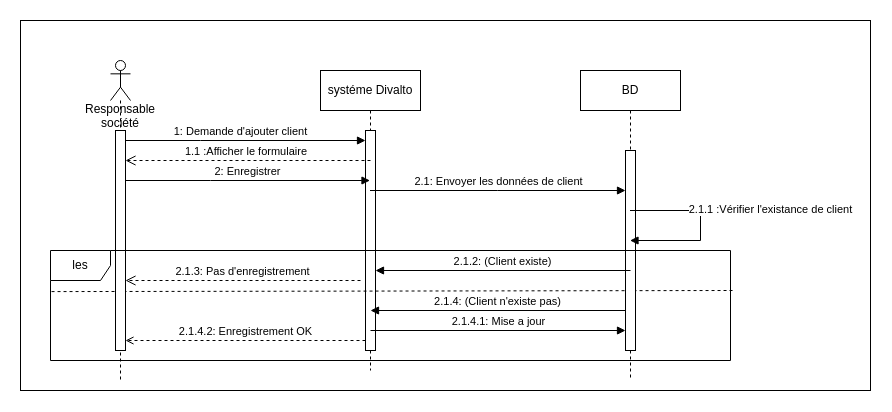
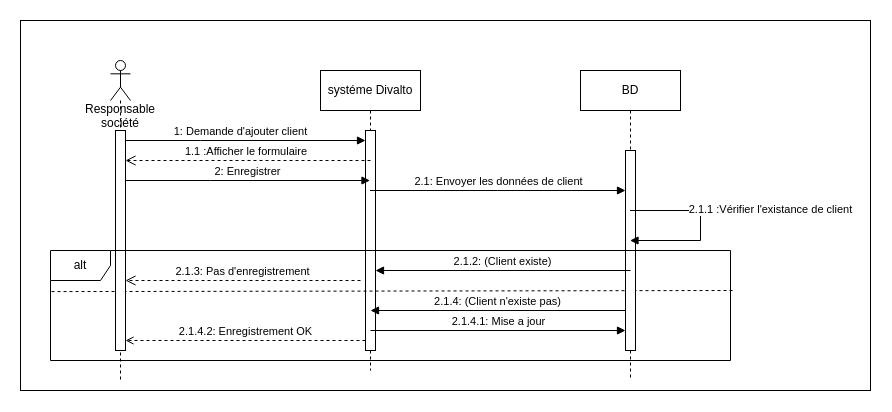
  <mxCell id="0" />
  <mxCell id="1" parent="0" />
  <mxCell id="2" value="" style="rounded=0;whiteSpace=wrap;html=1;" vertex="1" parent="1"><mxGeometry width="850" height="370" as="geometry" x="20" y="20" /></mxCell>
  <mxCell id="3" value="systéme Divalto" style="shape=umlLifeline;perimeter=lifelinePerimeter;whiteSpace=wrap;html=1;container=0;dropTarget=0;collapsible=0;recursiveResize=0;outlineConnect=0;portConstraint=eastwest;newEdgeStyle={&quot;edgeStyle&quot;:&quot;elbowEdgeStyle&quot;,&quot;elbow&quot;:&quot;vertical&quot;,&quot;curved&quot;:0,&quot;rounded&quot;:0};" parent="1" vertex="1"><mxGeometry x="320" y="70" width="100" height="300" as="geometry" /></mxCell>
  <mxCell id="4" value="" style="html=1;points=[];perimeter=orthogonalPerimeter;outlineConnect=0;targetShapes=umlLifeline;portConstraint=eastwest;newEdgeStyle={&quot;edgeStyle&quot;:&quot;elbowEdgeStyle&quot;,&quot;elbow&quot;:&quot;vertical&quot;,&quot;curved&quot;:0,&quot;rounded&quot;:0};" parent="3" vertex="1"><mxGeometry x="45" y="60" width="10" height="220" as="geometry" /></mxCell>
  <mxCell id="5" value="1: Demande d'ajouter client" style="html=1;verticalAlign=bottom;endArrow=block;edgeStyle=elbowEdgeStyle;elbow=vertical;curved=0;rounded=0;" parent="1" target="4" edge="1"><mxGeometry relative="1" as="geometry"><mxPoint x="115" y="140" as="sourcePoint" /><Array as="points"><mxPoint x="200" y="140" /></Array><mxPoint as="offset" /></mxGeometry></mxCell>
  <mxCell id="6" value="" style="html=1;verticalAlign=bottom;endArrow=none;dashed=1;endSize=8;elbow=vertical;rounded=0;entryX=0;entryY=0.455;entryDx=0;entryDy=0;entryPerimeter=0;exitX=1.003;exitY=0.445;exitDx=0;exitDy=0;exitPerimeter=0;endFill=0;" parent="1" edge="1"><mxGeometry relative="1" as="geometry"><mxPoint x="50" y="291.1" as="targetPoint" /><mxPoint x="732.04" y="290" as="sourcePoint" /></mxGeometry></mxCell>
  <mxCell id="7" value="2: Enregistrer" style="html=1;verticalAlign=bottom;endArrow=block;edgeStyle=elbowEdgeStyle;elbow=vertical;curved=0;rounded=0;" parent="1" source="9" target="3" edge="1"><mxGeometry x="-0.001" relative="1" as="geometry"><mxPoint x="195" y="180" as="sourcePoint" /><Array as="points"><mxPoint x="210" y="180" /></Array><mxPoint x="120" y="180" as="targetPoint" /><mxPoint as="offset" /></mxGeometry></mxCell>
  <mxCell id="8" value="&lt;br&gt;&lt;br&gt;&lt;br&gt;&lt;br&gt;&lt;br&gt;Responsable société" style="shape=umlLifeline;perimeter=lifelinePerimeter;whiteSpace=wrap;html=1;container=1;dropTarget=0;collapsible=0;recursiveResize=0;outlineConnect=0;portConstraint=eastwest;newEdgeStyle={&quot;edgeStyle&quot;:&quot;elbowEdgeStyle&quot;,&quot;elbow&quot;:&quot;vertical&quot;,&quot;curved&quot;:0,&quot;rounded&quot;:0};participant=umlActor;align=center;" vertex="1" parent="1"><mxGeometry x="110" y="60" width="20" height="320" as="geometry" /></mxCell>
  <mxCell id="9" value="" style="html=1;points=[];perimeter=orthogonalPerimeter;outlineConnect=0;targetShapes=umlLifeline;portConstraint=eastwest;newEdgeStyle={&quot;edgeStyle&quot;:&quot;elbowEdgeStyle&quot;,&quot;elbow&quot;:&quot;vertical&quot;,&quot;curved&quot;:0,&quot;rounded&quot;:0};" vertex="1" parent="8"><mxGeometry x="5" y="70" width="10" height="220" as="geometry" /></mxCell>
  <mxCell id="10" value="BD" style="shape=umlLifeline;perimeter=lifelinePerimeter;whiteSpace=wrap;html=1;container=0;dropTarget=0;collapsible=0;recursiveResize=0;outlineConnect=0;portConstraint=eastwest;newEdgeStyle={&quot;edgeStyle&quot;:&quot;elbowEdgeStyle&quot;,&quot;elbow&quot;:&quot;vertical&quot;,&quot;curved&quot;:0,&quot;rounded&quot;:0};" vertex="1" parent="1"><mxGeometry x="580" y="70" width="100" height="310" as="geometry" /></mxCell>
  <mxCell id="11" value="" style="html=1;points=[];perimeter=orthogonalPerimeter;outlineConnect=0;targetShapes=umlLifeline;portConstraint=eastwest;newEdgeStyle={&quot;edgeStyle&quot;:&quot;elbowEdgeStyle&quot;,&quot;elbow&quot;:&quot;vertical&quot;,&quot;curved&quot;:0,&quot;rounded&quot;:0};" vertex="1" parent="10"><mxGeometry x="45" y="80" width="10" height="200" as="geometry" /></mxCell>
  <mxCell id="12" value="1.1 :Afficher le formulaire&amp;nbsp;" style="html=1;verticalAlign=bottom;endArrow=open;dashed=1;endSize=8;edgeStyle=elbowEdgeStyle;elbow=vertical;curved=0;rounded=0;" edge="1" parent="1" target="9"><mxGeometry relative="1" as="geometry"><mxPoint x="370" y="159.997" as="sourcePoint" /><mxPoint x="130" y="159.997" as="targetPoint" /></mxGeometry></mxCell>
  <mxCell id="13" value="2.1: Envoyer les données de client" style="html=1;verticalAlign=bottom;endArrow=block;edgeStyle=elbowEdgeStyle;elbow=vertical;curved=0;rounded=0;" edge="1" parent="1"><mxGeometry width="80" relative="1" as="geometry"><mxPoint x="369.5" y="190" as="sourcePoint" /><mxPoint x="625" y="190" as="targetPoint" /><mxPoint as="offset" /></mxGeometry></mxCell>
- <mxCell id="14" value="les" style="shape=umlFrame;whiteSpace=wrap;html=1;pointerEvents=0;" vertex="1" parent="1"><mxGeometry x="50" y="250" width="680" height="110" as="geometry" /></mxCell>
+ <mxCell id="14" value="alt" style="shape=umlFrame;whiteSpace=wrap;html=1;pointerEvents=0;" vertex="1" parent="1"><mxGeometry x="50" y="250" width="680" height="110" as="geometry" /></mxCell>
  <mxCell id="15" value="2.1.1 :Vérifier l'existance de client" style="html=1;verticalAlign=bottom;endArrow=block;edgeStyle=elbowEdgeStyle;elbow=vertical;curved=0;rounded=0;" edge="1" parent="1" source="10" target="10"><mxGeometry x="-0.091" y="70" width="80" relative="1" as="geometry"><mxPoint x="655" y="205" as="sourcePoint" /><mxPoint x="655" y="225" as="targetPoint" /><Array as="points"><mxPoint x="700" y="210" /></Array><mxPoint as="offset" /></mxGeometry></mxCell>
  <mxCell id="16" value="2.1.2: (Client existe)" style="html=1;verticalAlign=bottom;endArrow=block;edgeStyle=elbowEdgeStyle;elbow=vertical;curved=0;rounded=0;" edge="1" parent="1" target="4"><mxGeometry width="80" relative="1" as="geometry"><mxPoint x="630" y="270" as="sourcePoint" /><mxPoint x="445" y="270" as="targetPoint" /></mxGeometry></mxCell>
  <mxCell id="17" value="2.1.3: Pas d'enregistrement" style="html=1;verticalAlign=bottom;endArrow=open;dashed=1;endSize=8;edgeStyle=elbowEdgeStyle;elbow=vertical;curved=0;rounded=0;" edge="1" parent="1" target="9"><mxGeometry x="0.004" relative="1" as="geometry"><mxPoint x="360" y="280" as="sourcePoint" /><mxPoint x="280" y="280" as="targetPoint" /><mxPoint as="offset" /></mxGeometry></mxCell>
  <mxCell id="18" value="2.1.4: (Client n'existe pas)" style="html=1;verticalAlign=bottom;endArrow=block;edgeStyle=elbowEdgeStyle;elbow=vertical;curved=0;rounded=0;" edge="1" parent="1"><mxGeometry x="0.004" width="80" relative="1" as="geometry"><mxPoint x="625" y="310" as="sourcePoint" /><mxPoint x="370" y="310" as="targetPoint" /><mxPoint as="offset" /></mxGeometry></mxCell>
  <mxCell id="19" value="2.1.4.1: Mise a jour" style="html=1;verticalAlign=bottom;endArrow=block;edgeStyle=elbowEdgeStyle;elbow=vertical;curved=0;rounded=0;" edge="1" parent="1" target="11"><mxGeometry width="80" relative="1" as="geometry"><mxPoint x="370" y="330" as="sourcePoint" /><mxPoint x="460" y="330" as="targetPoint" /></mxGeometry></mxCell>
  <mxCell id="20" value="2.1.4.2: Enregistrement OK" style="html=1;verticalAlign=bottom;endArrow=open;edgeStyle=elbowEdgeStyle;elbow=vertical;curved=0;rounded=0;dashed=1;endFill=0;" edge="1" parent="1" source="4"><mxGeometry width="80" relative="1" as="geometry"><mxPoint x="360" y="340" as="sourcePoint" /><mxPoint x="125" y="340" as="targetPoint" /></mxGeometry></mxCell>
